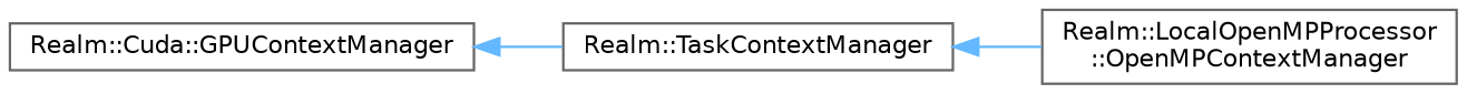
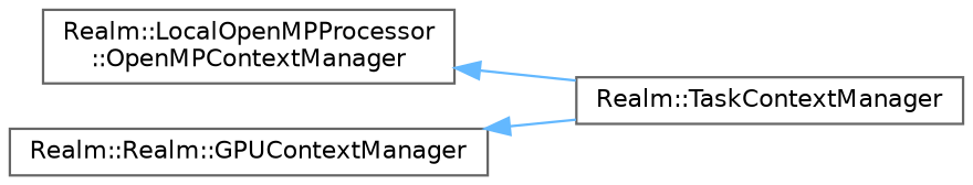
  digraph {
    rankdir=LR
    node [color=grey40 fillcolor=white fontname=Helvetica fontsize=10 shape=box style=filled]
    edge [color=steelblue1 dir=back fontname=Helvetica fontsize=10 labelfontname=Helvetica labelfontsize=10 style=solid]
    n1 [height=0.2 label="Realm::TaskContextManager" width=0.4]
    n2 [height=0.2 label="Realm::LocalOpenMPProcessor\l::OpenMPContextManager" width=0.4]
-   n3 [height=0.2 label="Realm::Cuda::GPUContextManager" width=0.4]
-   n1 -> n2
+   n3 [height=0.2 label="Realm::Realm::GPUContextManager" width=0.4]
+   n2 -> n1
    n3 -> n1
  }
